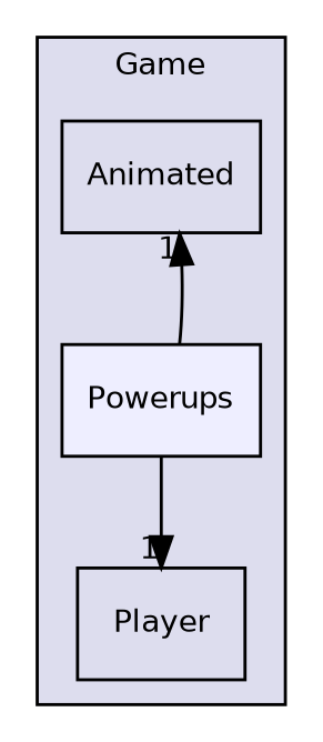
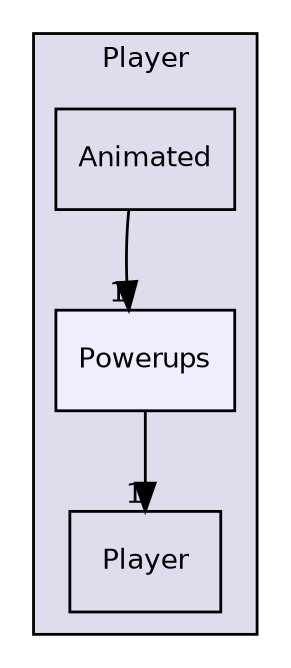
  digraph {
    compound=true
    node [fontname=Helvetica fontsize=10 shape=box]
    edge [headlabel=1 labeldistance=1.5 labelfontname=Helvetica labelfontsize=10]
    n1 [label=Animated]
    n2 [label=Player]
    n3 [fillcolor="#eeeeff" label=Powerups pencolor=black style=filled]
    subgraph cluster_1 {
      bgcolor="#ddddee"
      fontname=Helvetica
      fontsize=10
-     label=Game
+     label=Player
      pencolor=black
      n1
      n2
      n3
    }
-   n3 -> n1
+   n1 -> n3
    n3 -> n2
  }
